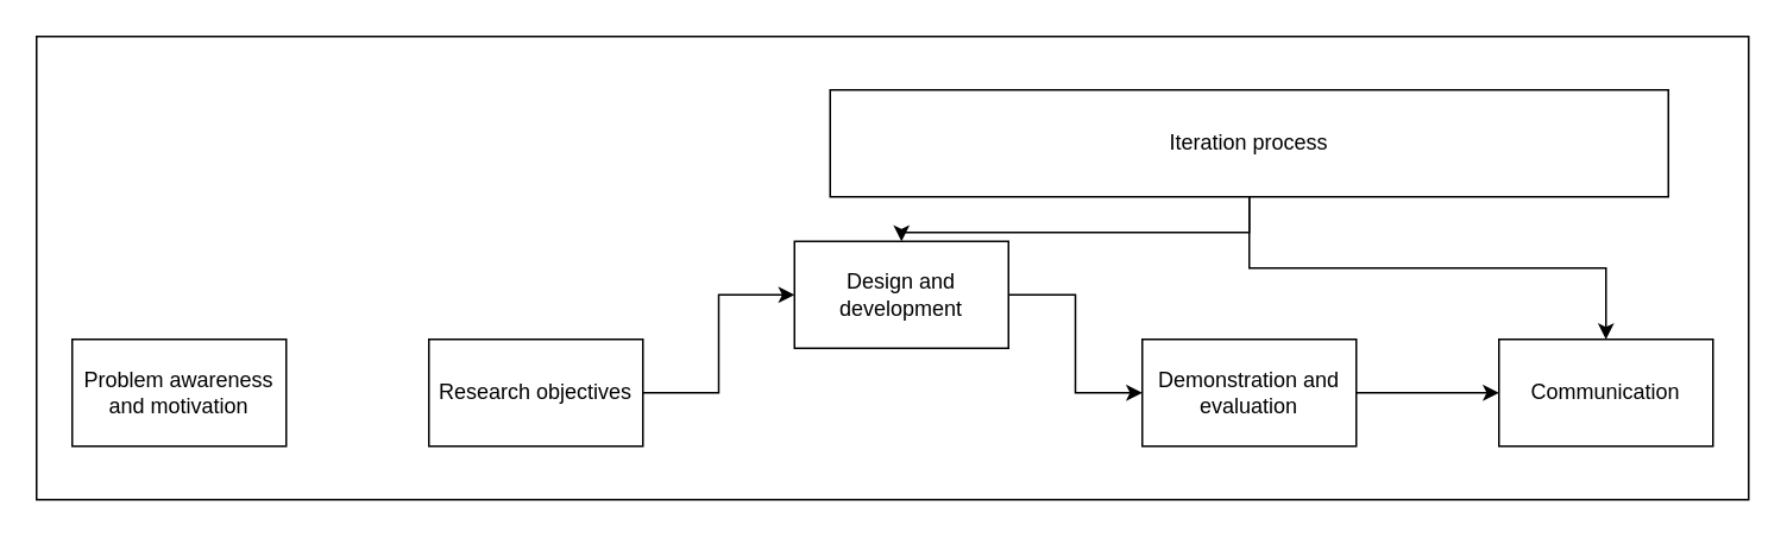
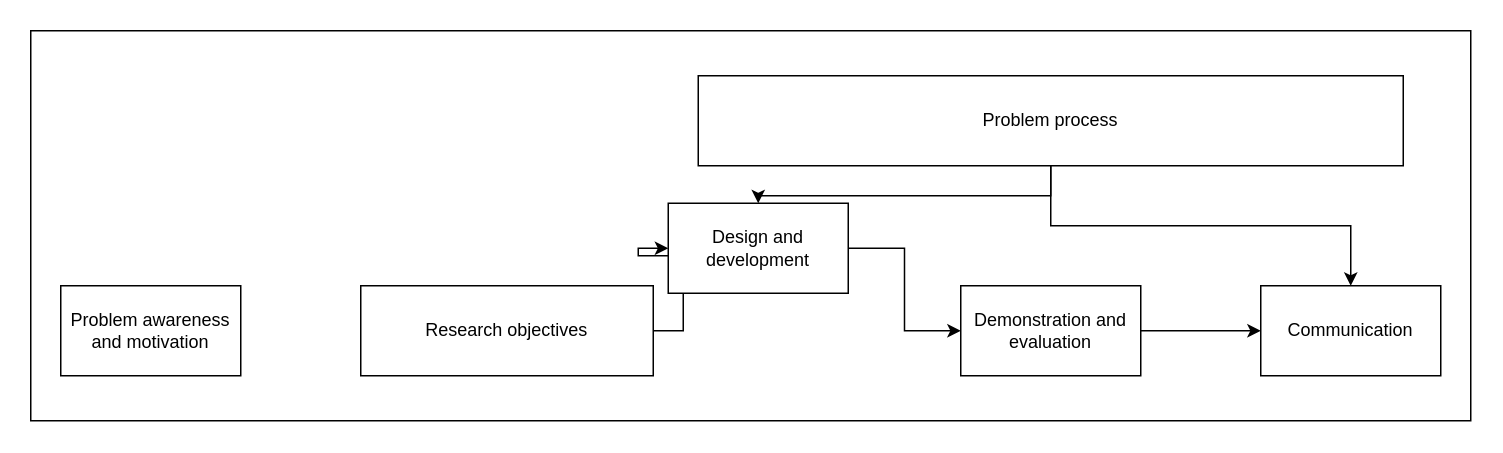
  <mxCell id="0" />
  <mxCell id="1" parent="0" />
  <mxCell id="2" value="" style="rounded=0;whiteSpace=wrap;html=1;" vertex="1" parent="1"><mxGeometry x="20" y="20" width="960" height="260" as="geometry" /></mxCell>
  <mxCell id="3" value="Problem awareness and motivation" style="rounded=0;whiteSpace=wrap;html=1;" vertex="1" parent="1"><mxGeometry x="40" y="190" width="120" height="60" as="geometry" /></mxCell>
  <mxCell id="4" value="" style="edgeStyle=orthogonalEdgeStyle;rounded=0;orthogonalLoop=1;jettySize=auto;html=1;" edge="1" parent="1" source="5" target="7"><mxGeometry relative="1" as="geometry" /></mxCell>
- <mxCell id="5" value="Research objectives" style="whiteSpace=wrap;html=1;rounded=0;" vertex="1" parent="1"><mxGeometry x="240" y="190" width="120" height="60" as="geometry" /></mxCell>
+ <mxCell id="5" value="Research objectives" style="whiteSpace=wrap;html=1;rounded=0;" vertex="1" parent="1"><mxGeometry x="240" y="190" width="195" height="60" as="geometry" /></mxCell>
  <mxCell id="6" value="" style="edgeStyle=orthogonalEdgeStyle;rounded=0;orthogonalLoop=1;jettySize=auto;html=1;" edge="1" parent="1" source="7" target="9"><mxGeometry relative="1" as="geometry" /></mxCell>
  <mxCell id="7" value="Design and development" style="whiteSpace=wrap;html=1;rounded=0;" vertex="1" parent="1"><mxGeometry x="445" y="135" width="120" height="60" as="geometry" /></mxCell>
  <mxCell id="8" value="" style="edgeStyle=orthogonalEdgeStyle;rounded=0;orthogonalLoop=1;jettySize=auto;html=1;" edge="1" parent="1" source="9" target="10"><mxGeometry relative="1" as="geometry" /></mxCell>
  <mxCell id="9" value="Demonstration and evaluation" style="whiteSpace=wrap;html=1;rounded=0;" vertex="1" parent="1"><mxGeometry x="640" y="190" width="120" height="60" as="geometry" /></mxCell>
  <mxCell id="10" value="Communication" style="whiteSpace=wrap;html=1;rounded=0;" vertex="1" parent="1"><mxGeometry x="840" y="190" width="120" height="60" as="geometry" /></mxCell>
  <mxCell id="11" style="edgeStyle=orthogonalEdgeStyle;rounded=0;orthogonalLoop=1;jettySize=auto;html=1;entryX=0.5;entryY=0;entryDx=0;entryDy=0;" edge="1" parent="1" source="13" target="7"><mxGeometry relative="1" as="geometry" /></mxCell>
  <mxCell id="12" style="edgeStyle=orthogonalEdgeStyle;rounded=0;orthogonalLoop=1;jettySize=auto;html=1;" edge="1" parent="1" source="13" target="10"><mxGeometry relative="1" as="geometry" /></mxCell>
- <mxCell id="13" value="Iteration process" style="whiteSpace=wrap;html=1;rounded=0;" vertex="1" parent="1"><mxGeometry x="465" y="50" width="470" height="60" as="geometry" /></mxCell>
+ <mxCell id="13" value="Problem process" style="whiteSpace=wrap;html=1;rounded=0;" vertex="1" parent="1"><mxGeometry x="465" y="50" width="470" height="60" as="geometry" /></mxCell>
